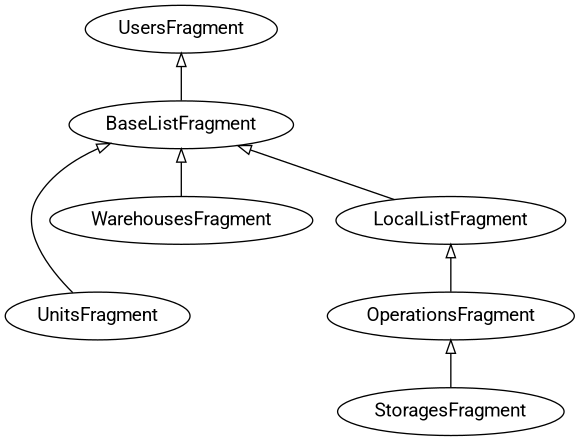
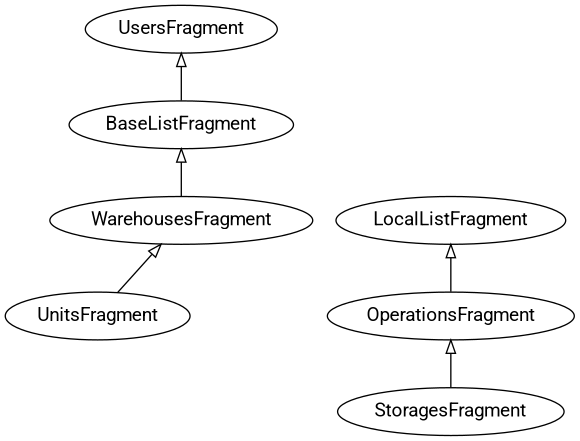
  digraph {
    fontname=Roboto
    rankdir=BT
    node [fontname=Roboto]
    edge [arrowhead=onormal fontname=Roboto]
    LocalListFragment
    BaseListFragment
    UsersFragment
    OperationsFragment
    StoragesFragment
    UnitsFragment
    WarehousesFragment
-   LocalListFragment -> BaseListFragment
    BaseListFragment -> UsersFragment
    OperationsFragment -> LocalListFragment
    StoragesFragment -> OperationsFragment
-   UnitsFragment -> BaseListFragment
+   UnitsFragment -> WarehousesFragment
    WarehousesFragment -> BaseListFragment
  }
